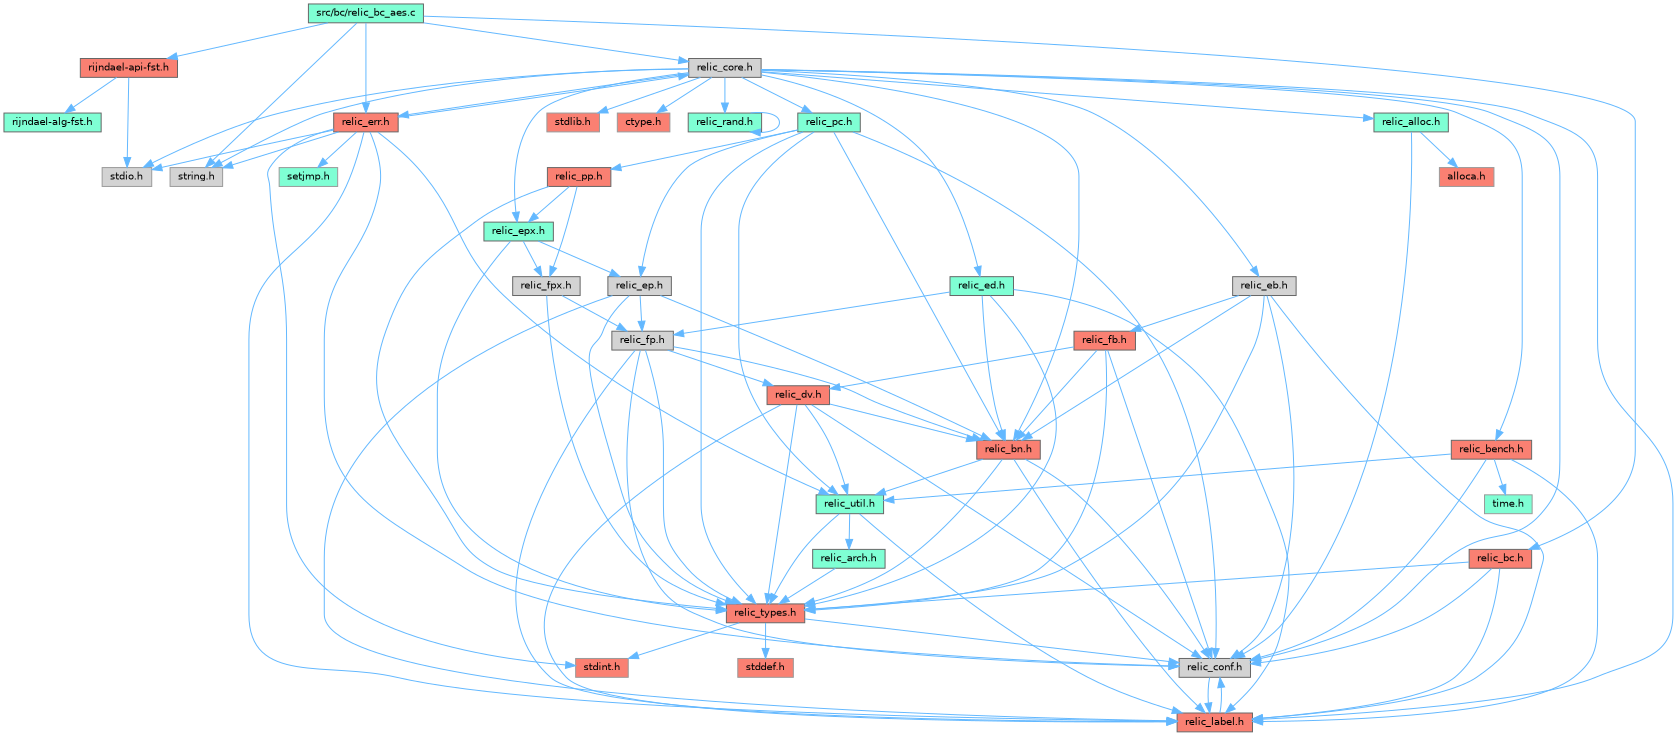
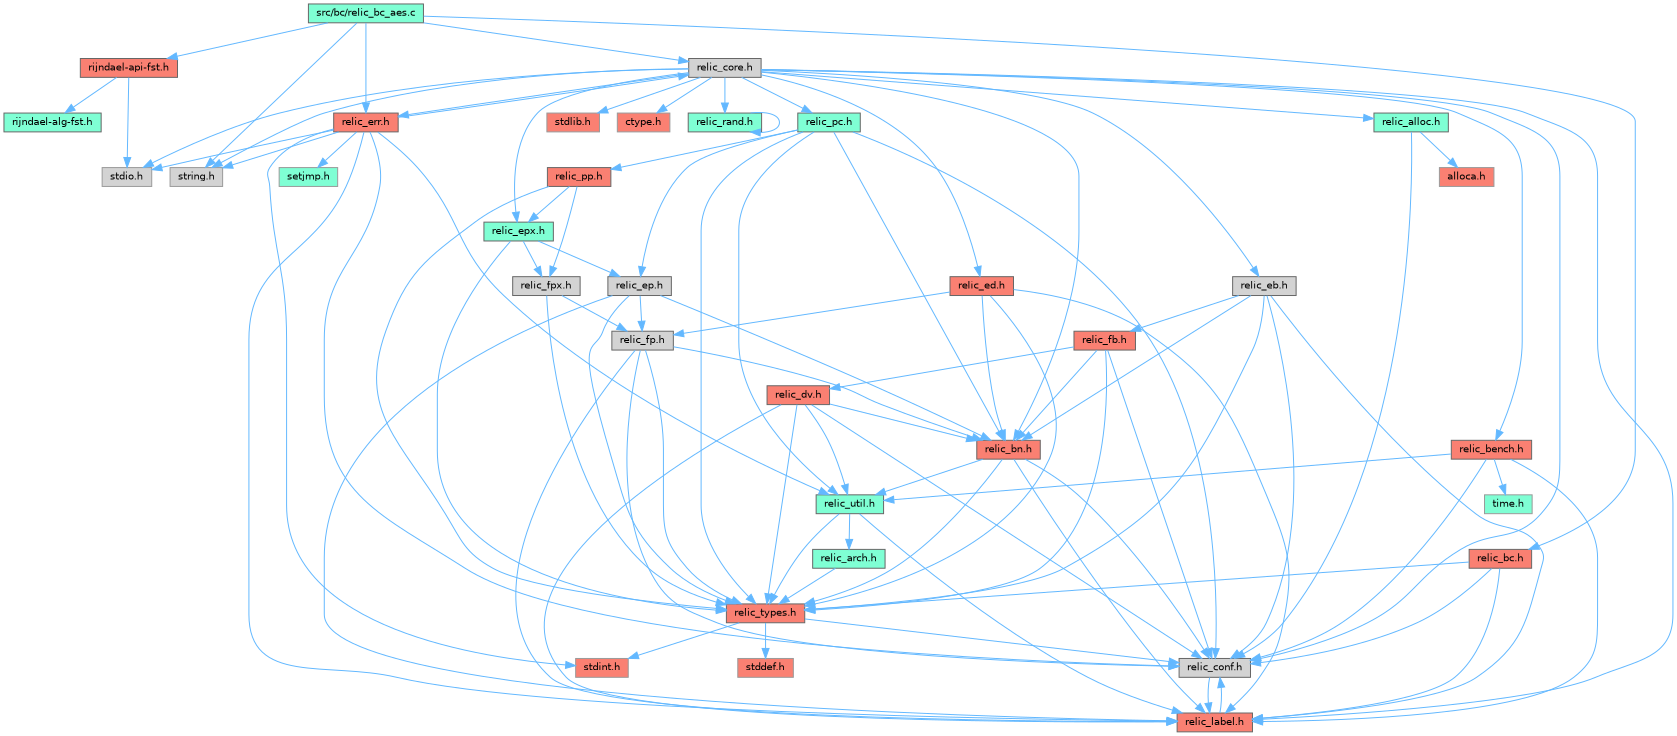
  digraph {
    node [color=grey40 fillcolor=salmon fontname=Helvetica fontsize=10 shape=box style=filled]
    edge [color=steelblue1 fontname=Helvetica fontsize=10 labelfontname=Helvetica labelfontsize=10 style=solid]
    n1 [color=gray40 fillcolor=aquamarine fontcolor=black height=0.2 label="src/bc/relic_bc_aes.c" width=0.4]
    n2 [color=grey60 fillcolor=lightgrey height=0.2 label="string.h" width=0.4]
    n3 [fillcolor=lightgrey height=0.2 label="relic_core.h" width=0.4]
    n4 [height=0.2 label="relic_err.h" width=0.4]
    n5 [height=0.2 label="relic_bc.h" width=0.4]
    n6 [height=0.2 label="rijndael-api-fst.h" width=0.4]
    n7 [color=grey60 height=0.2 label="stdlib.h" width=0.4]
    n8 [color=grey60 fillcolor=lightgrey height=0.2 label="stdio.h" width=0.4]
    n9 [color=grey60 height=0.2 label="ctype.h" width=0.4]
    n10 [fillcolor=lightgrey height=0.2 label="relic_conf.h" width=0.4]
    n11 [height=0.2 label="relic_label.h" width=0.4]
    n12 [height=0.2 label="relic_bn.h" width=0.4]
    n13 [fillcolor=lightgrey height=0.2 label="relic_eb.h" width=0.4]
    n14 [fillcolor=aquamarine height=0.2 label="relic_epx.h" width=0.4]
-   n15 [fillcolor=aquamarine height=0.2 label="relic_ed.h" width=0.4]
+   n15 [height=0.2 label="relic_ed.h" width=0.4]
    n16 [fillcolor=aquamarine height=0.2 label="relic_pc.h" width=0.4]
    n17 [height=0.2 label="relic_bench.h" width=0.4]
    n18 [fillcolor=aquamarine height=0.2 label="relic_rand.h" width=0.4]
    n19 [fillcolor=aquamarine height=0.2 label="relic_alloc.h" width=0.4]
    n20 [color=grey60 height=0.2 label="stdint.h" width=0.4]
    n21 [fillcolor=aquamarine height=0.2 label="relic_util.h" width=0.4]
    n22 [color=grey60 fillcolor=aquamarine height=0.2 label="setjmp.h" width=0.4]
    n23 [height=0.2 label="relic_types.h" width=0.4]
    n24 [fillcolor=aquamarine height=0.2 label="rijndael-alg-fst.h" width=0.4]
    n25 [height=0.2 label="relic_fb.h" width=0.4]
    n26 [fillcolor=lightgrey height=0.2 label="relic_fpx.h" width=0.4]
    n27 [fillcolor=lightgrey height=0.2 label="relic_ep.h" width=0.4]
    n28 [fillcolor=lightgrey height=0.2 label="relic_fp.h" width=0.4]
    n29 [height=0.2 label="relic_pp.h" width=0.4]
    n30 [color=grey60 fillcolor=aquamarine height=0.2 label="time.h" width=0.4]
    n31 [color=grey60 height=0.2 label="alloca.h" width=0.4]
    n32 [fillcolor=aquamarine height=0.2 label="relic_arch.h" width=0.4]
    n33 [color=grey60 height=0.2 label="stddef.h" width=0.4]
    n34 [height=0.2 label="relic_dv.h" width=0.4]
    n1 -> n2
    n1 -> n3
    n1 -> n4
    n1 -> n5
    n1 -> n6
    n3 -> n2
    n3 -> n4
    n3 -> n7
    n3 -> n8
    n3 -> n9
    n3 -> n10
    n3 -> n11
    n3 -> n12
    n3 -> n13
    n3 -> n14
    n3 -> n15
    n3 -> n16
    n3 -> n17
    n3 -> n18
    n3 -> n19
    n4 -> n2
    n4 -> n3
    n4 -> n8
    n4 -> n10
    n4 -> n11
    n4 -> n20
    n4 -> n21
    n4 -> n22
    n5 -> n10
    n5 -> n11
    n5 -> n23
    n6 -> n8
    n6 -> n24
    n10 -> n11
    n11 -> n10
    n12 -> n10
    n12 -> n11
    n12 -> n21
    n12 -> n23
    n13 -> n10
    n13 -> n11
    n13 -> n12
    n13 -> n23
    n13 -> n25
    n14 -> n23
    n14 -> n26
    n14 -> n27
    n15 -> n11
    n15 -> n12
    n15 -> n23
    n15 -> n28
    n16 -> n10
    n16 -> n12
    n16 -> n21
    n16 -> n23
    n16 -> n27
    n16 -> n29
    n17 -> n10
    n17 -> n11
    n17 -> n21
    n17 -> n30
    n18 -> n18
    n19 -> n10
    n19 -> n31
    n21 -> n11
    n21 -> n23
    n21 -> n32
    n23 -> n10
    n23 -> n20
    n23 -> n33
    n25 -> n10
    n25 -> n12
    n25 -> n23
    n25 -> n34
    n26 -> n23
    n26 -> n28
    n27 -> n11
    n27 -> n12
    n27 -> n23
    n27 -> n28
    n28 -> n10
    n28 -> n11
    n28 -> n12
    n28 -> n23
-   n28 -> n34
    n29 -> n14
    n29 -> n23
    n29 -> n26
    n32 -> n23
    n34 -> n10
    n34 -> n11
    n34 -> n12
    n34 -> n21
    n34 -> n23
  }
